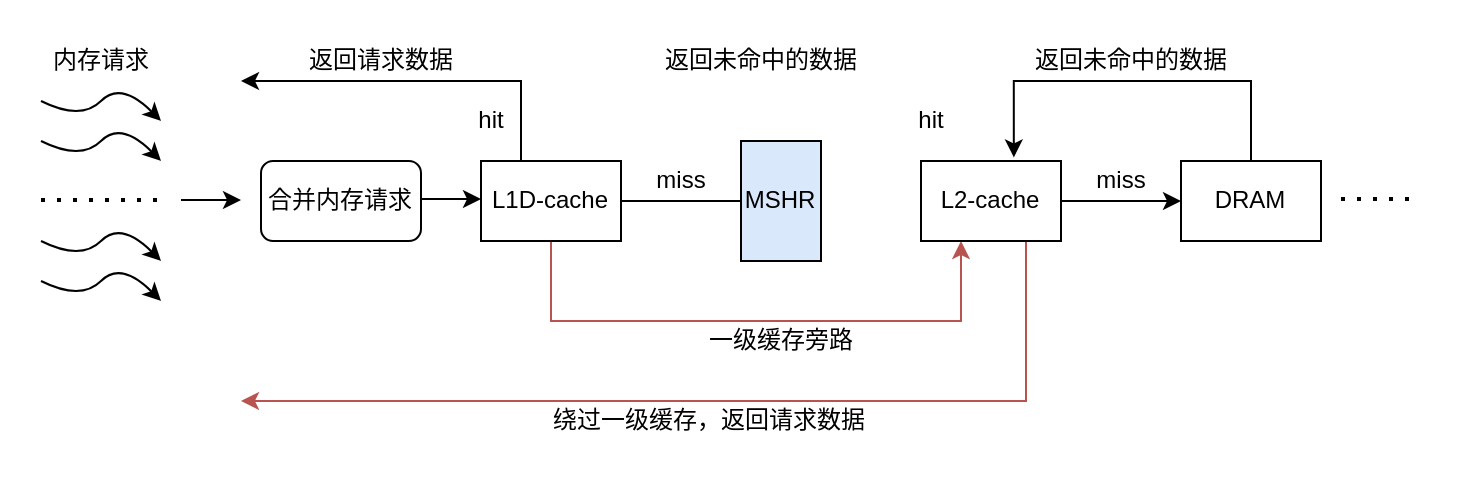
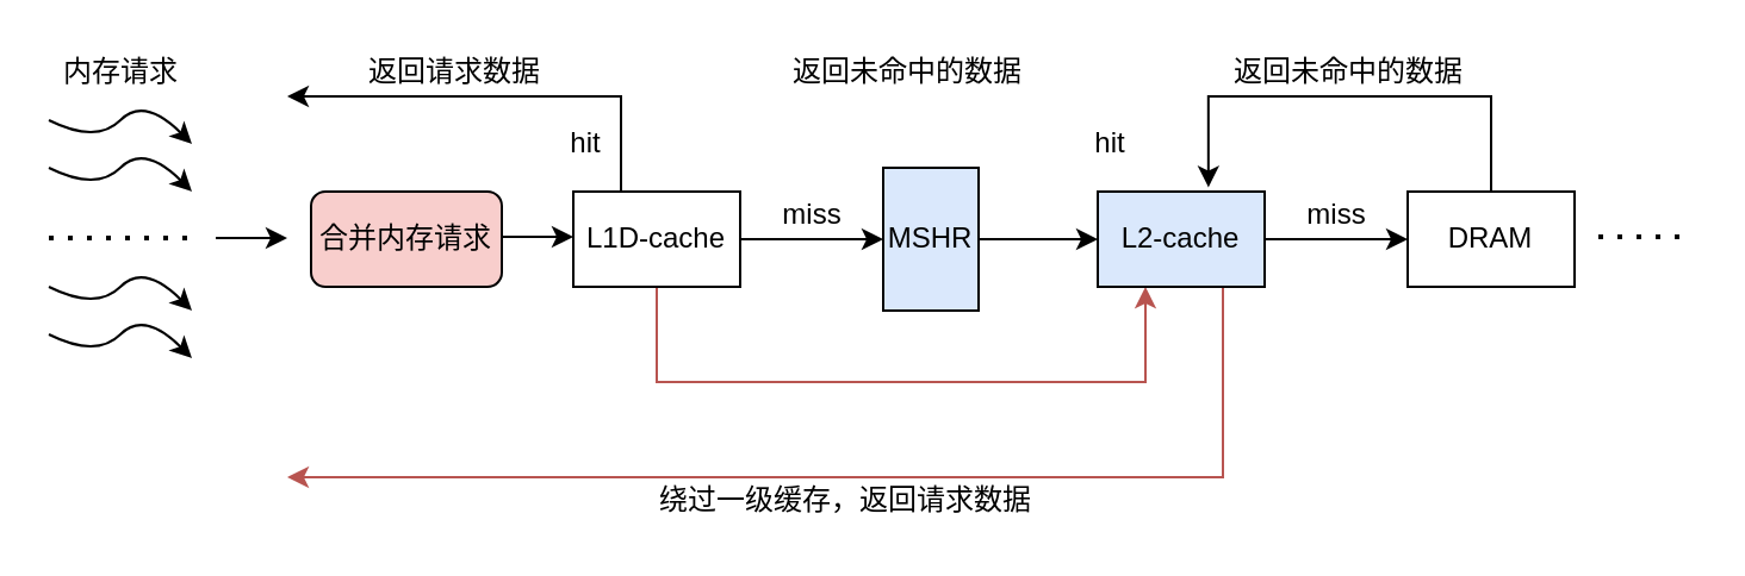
  <mxCell id="0" />
  <mxCell id="1" parent="0" />
  <mxCell id="2" value="" style="curved=1;endArrow=classic;html=1;" edge="1" parent="1"><mxGeometry width="50" height="50" relative="1" as="geometry"><mxPoint x="20" y="50" as="sourcePoint" /><mxPoint x="80" y="60" as="targetPoint" /><Array as="points"><mxPoint x="40" y="60" /><mxPoint x="60" y="40" /></Array></mxGeometry></mxCell>
  <mxCell id="3" value="" style="curved=1;endArrow=classic;html=1;" edge="1" parent="1"><mxGeometry width="50" height="50" relative="1" as="geometry"><mxPoint x="20" y="70" as="sourcePoint" /><mxPoint x="80" y="80" as="targetPoint" /><Array as="points"><mxPoint x="40" y="80" /><mxPoint x="60" y="60" /></Array></mxGeometry></mxCell>
  <mxCell id="4" value="" style="curved=1;endArrow=classic;html=1;" edge="1" parent="1"><mxGeometry width="50" height="50" relative="1" as="geometry"><mxPoint x="20" y="120" as="sourcePoint" /><mxPoint x="80" y="130" as="targetPoint" /><Array as="points"><mxPoint x="40" y="130" /><mxPoint x="60" y="110" /></Array></mxGeometry></mxCell>
  <mxCell id="5" value="" style="endArrow=none;dashed=1;html=1;dashPattern=1 3;strokeWidth=2;" edge="1" parent="1"><mxGeometry width="50" height="50" relative="1" as="geometry"><mxPoint x="20" y="99.5" as="sourcePoint" /><mxPoint x="80" y="99.5" as="targetPoint" /></mxGeometry></mxCell>
  <mxCell id="6" value="" style="curved=1;endArrow=classic;html=1;" edge="1" parent="1"><mxGeometry width="50" height="50" relative="1" as="geometry"><mxPoint x="20" y="140" as="sourcePoint" /><mxPoint x="80" y="150" as="targetPoint" /><Array as="points"><mxPoint x="40" y="150" /><mxPoint x="60" y="130" /></Array></mxGeometry></mxCell>
- <mxCell id="7" value="合并内存请求" style="rounded=1;whiteSpace=wrap;html=1;" vertex="1" parent="1"><mxGeometry x="130" y="80" width="80" height="40" as="geometry" /></mxCell>
+ <mxCell id="7" value="合并内存请求" style="rounded=1;whiteSpace=wrap;html=1;fillColor=#f8cecc;" vertex="1" parent="1"><mxGeometry x="130" y="80" width="80" height="40" as="geometry" /></mxCell>
  <mxCell id="8" value="" style="endArrow=classic;html=1;" edge="1" parent="1"><mxGeometry width="50" height="50" relative="1" as="geometry"><mxPoint x="90" y="99.5" as="sourcePoint" /><mxPoint x="120" y="99.5" as="targetPoint" /></mxGeometry></mxCell>
  <mxCell id="9" value="内存请求" style="text;html=1;align=center;verticalAlign=middle;resizable=0;points=[];autosize=1;strokeColor=none;" vertex="1" parent="1"><mxGeometry x="20" y="20" width="60" height="20" as="geometry" /></mxCell>
- <mxCell id="10" style="edgeStyle=orthogonalEdgeStyle;rounded=0;orthogonalLoop=1;jettySize=auto;html=1;exitX=1;exitY=0.5;exitDx=0;exitDy=0;entryX=0;entryY=0.5;entryDx=0;entryDy=0;endArrow=none;" edge="1" parent="1" source="13" target="16"><mxGeometry relative="1" as="geometry" /></mxCell>
+ <mxCell id="10" style="edgeStyle=orthogonalEdgeStyle;rounded=0;orthogonalLoop=1;jettySize=auto;html=1;exitX=1;exitY=0.5;exitDx=0;exitDy=0;entryX=0;entryY=0.5;entryDx=0;entryDy=0;" edge="1" parent="1" source="13" target="16"><mxGeometry relative="1" as="geometry" /></mxCell>
  <mxCell id="11" style="edgeStyle=orthogonalEdgeStyle;rounded=0;orthogonalLoop=1;jettySize=auto;html=1;exitX=0.5;exitY=0;exitDx=0;exitDy=0;" edge="1" parent="1" source="13"><mxGeometry relative="1" as="geometry"><mxPoint x="120" y="40" as="targetPoint" /><Array as="points"><mxPoint x="260" y="80" /><mxPoint x="260" y="40" /></Array></mxGeometry></mxCell>
  <mxCell id="12" style="edgeStyle=orthogonalEdgeStyle;rounded=0;orthogonalLoop=1;jettySize=auto;html=1;exitX=0.5;exitY=1;exitDx=0;exitDy=0;fillColor=#f8cecc;strokeColor=#b85450;" edge="1" parent="1" source="13"><mxGeometry relative="1" as="geometry"><mxPoint x="480" y="120" as="targetPoint" /><Array as="points"><mxPoint x="275" y="160" /><mxPoint x="480" y="160" /></Array></mxGeometry></mxCell>
  <mxCell id="13" value="L1D-cache" style="rounded=0;whiteSpace=wrap;html=1;" vertex="1" parent="1"><mxGeometry x="240" y="80" width="70" height="40" as="geometry" /></mxCell>
  <mxCell id="14" value="" style="endArrow=classic;html=1;" edge="1" parent="1"><mxGeometry width="50" height="50" relative="1" as="geometry"><mxPoint x="210" y="99" as="sourcePoint" /><mxPoint x="240" y="99" as="targetPoint" /></mxGeometry></mxCell>
+ <mxCell id="15" style="edgeStyle=orthogonalEdgeStyle;rounded=0;orthogonalLoop=1;jettySize=auto;html=1;exitX=1;exitY=0.5;exitDx=0;exitDy=0;entryX=0;entryY=0.5;entryDx=0;entryDy=0;" edge="1" parent="1" source="16" target="20"><mxGeometry relative="1" as="geometry" /></mxCell>
  <mxCell id="16" value="MSHR" style="rounded=0;whiteSpace=wrap;html=1;fillColor=#dae8fc;" vertex="1" parent="1"><mxGeometry x="370" y="70" width="40" height="60" as="geometry" /></mxCell>
  <mxCell id="17" value="miss" style="text;html=1;align=center;verticalAlign=middle;resizable=0;points=[];autosize=1;strokeColor=none;" vertex="1" parent="1"><mxGeometry x="320" y="80" width="40" height="20" as="geometry" /></mxCell>
  <mxCell id="18" style="edgeStyle=orthogonalEdgeStyle;rounded=0;orthogonalLoop=1;jettySize=auto;html=1;exitX=1;exitY=0.5;exitDx=0;exitDy=0;entryX=0;entryY=0.5;entryDx=0;entryDy=0;" edge="1" parent="1" source="20" target="22"><mxGeometry relative="1" as="geometry"><Array as="points"><mxPoint x="540" y="100" /><mxPoint x="540" y="100" /></Array></mxGeometry></mxCell>
  <mxCell id="19" style="edgeStyle=orthogonalEdgeStyle;rounded=0;orthogonalLoop=1;jettySize=auto;html=1;exitX=0.75;exitY=1;exitDx=0;exitDy=0;fillColor=#f8cecc;strokeColor=#b85450;" edge="1" parent="1" source="20"><mxGeometry relative="1" as="geometry"><mxPoint x="120" y="200" as="targetPoint" /><Array as="points"><mxPoint x="513" y="200" /></Array></mxGeometry></mxCell>
- <mxCell id="20" value="L2-cache" style="rounded=0;whiteSpace=wrap;html=1;" vertex="1" parent="1"><mxGeometry x="460" y="80" width="70" height="40" as="geometry" /></mxCell>
+ <mxCell id="20" value="L2-cache" style="rounded=0;whiteSpace=wrap;html=1;fillColor=#dae8fc;" vertex="1" parent="1"><mxGeometry x="460" y="80" width="70" height="40" as="geometry" /></mxCell>
  <mxCell id="21" style="edgeStyle=orthogonalEdgeStyle;rounded=0;orthogonalLoop=1;jettySize=auto;html=1;exitX=0.5;exitY=0;exitDx=0;exitDy=0;entryX=0.663;entryY=-0.045;entryDx=0;entryDy=0;entryPerimeter=0;" edge="1" parent="1" source="22" target="20"><mxGeometry relative="1" as="geometry"><mxPoint x="540" y="0" as="targetPoint" /><Array as="points"><mxPoint x="625" y="40" /><mxPoint x="506" y="40" /></Array></mxGeometry></mxCell>
  <mxCell id="22" value="DRAM" style="rounded=0;whiteSpace=wrap;html=1;" vertex="1" parent="1"><mxGeometry x="590" y="80" width="70" height="40" as="geometry" /></mxCell>
  <mxCell id="23" value="miss" style="text;html=1;align=center;verticalAlign=middle;resizable=0;points=[];autosize=1;strokeColor=none;" vertex="1" parent="1"><mxGeometry x="540" y="80" width="40" height="20" as="geometry" /></mxCell>
  <mxCell id="24" value="hit" style="text;html=1;align=center;verticalAlign=middle;resizable=0;points=[];autosize=1;strokeColor=none;" vertex="1" parent="1"><mxGeometry x="230" y="50" width="30" height="20" as="geometry" /></mxCell>
  <mxCell id="25" value="hit" style="text;html=1;align=center;verticalAlign=middle;resizable=0;points=[];autosize=1;strokeColor=none;" vertex="1" parent="1"><mxGeometry x="450" y="50" width="30" height="20" as="geometry" /></mxCell>
  <mxCell id="26" value="返回未命中的数据" style="text;html=1;align=center;verticalAlign=middle;resizable=0;points=[];autosize=1;strokeColor=none;" vertex="1" parent="1"><mxGeometry x="510" y="20" width="110" height="20" as="geometry" /></mxCell>
  <mxCell id="27" value="返回未命中的数据" style="text;html=1;align=center;verticalAlign=middle;resizable=0;points=[];autosize=1;strokeColor=none;" vertex="1" parent="1"><mxGeometry x="325" y="20" width="110" height="20" as="geometry" /></mxCell>
  <mxCell id="28" value="返回请求数据" style="text;html=1;align=center;verticalAlign=middle;resizable=0;points=[];autosize=1;strokeColor=none;" vertex="1" parent="1"><mxGeometry x="145" y="20" width="90" height="20" as="geometry" /></mxCell>
- <mxCell id="29" value="一级缓存旁路" style="text;html=1;align=center;verticalAlign=middle;resizable=0;points=[];autosize=1;strokeColor=none;" vertex="1" parent="1"><mxGeometry x="345" y="160" width="90" height="20" as="geometry" /></mxCell>
  <mxCell id="30" value="绕过一级缓存，返回请求数据" style="text;html=1;align=center;verticalAlign=middle;resizable=0;points=[];autosize=1;strokeColor=none;" vertex="1" parent="1"><mxGeometry x="269" y="200" width="170" height="20" as="geometry" /></mxCell>
  <mxCell id="31" value="" style="endArrow=none;dashed=1;html=1;dashPattern=1 3;strokeWidth=2;" edge="1" parent="1"><mxGeometry width="50" height="50" relative="1" as="geometry"><mxPoint x="670" y="99" as="sourcePoint" /><mxPoint x="710" y="99" as="targetPoint" /></mxGeometry></mxCell>
